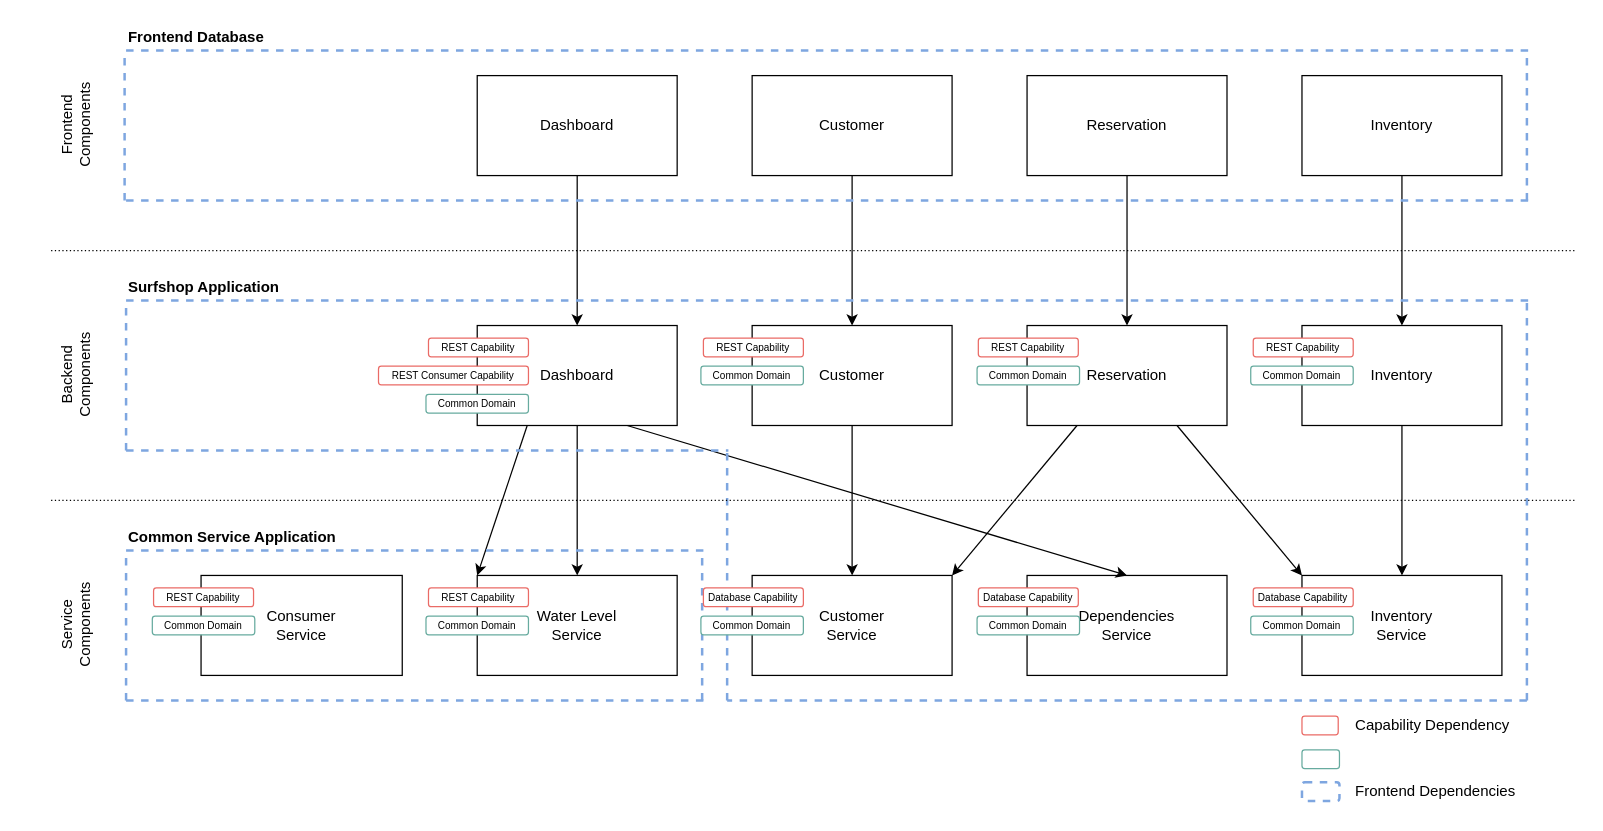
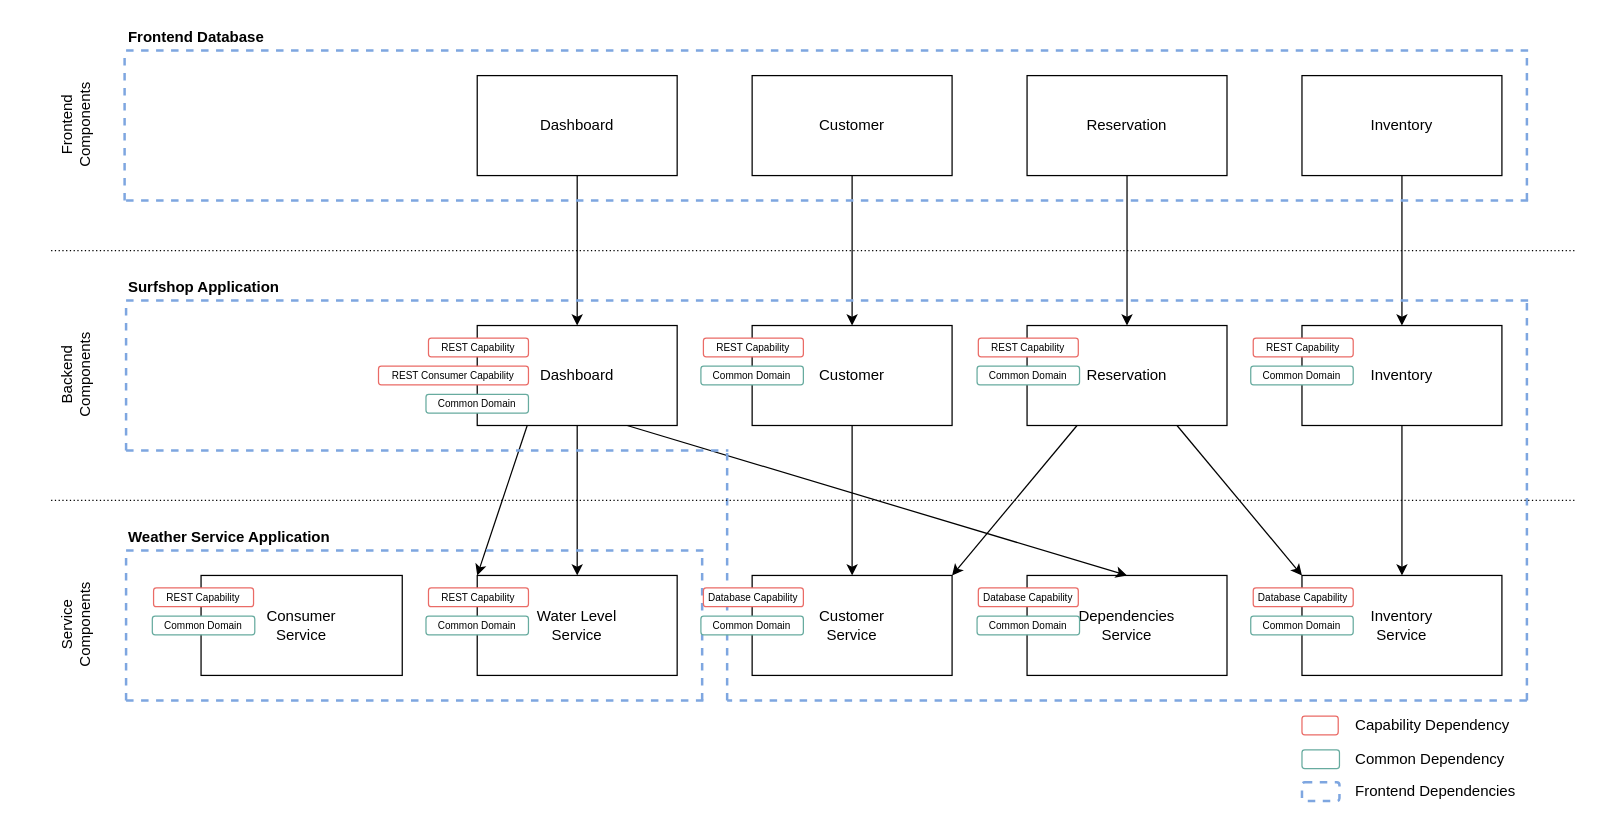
  <mxCell id="0" />
  <mxCell id="1" parent="0" />
  <mxCell id="2" value="Dashboard" style="rounded=0;whiteSpace=wrap;html=1;" vertex="1" parent="1"><mxGeometry x="381" y="260" width="160" height="80" as="geometry" /></mxCell>
  <mxCell id="3" value="Consumer&lt;br&gt;Service" style="rounded=0;whiteSpace=wrap;html=1;" vertex="1" parent="1"><mxGeometry x="160" y="460" width="161" height="80" as="geometry" /></mxCell>
  <mxCell id="4" style="edgeStyle=orthogonalEdgeStyle;rounded=0;orthogonalLoop=1;jettySize=auto;html=1;exitX=0.5;exitY=1;exitDx=0;exitDy=0;" edge="1" parent="1" source="2" target="2"><mxGeometry relative="1" as="geometry" /></mxCell>
  <mxCell id="5" value="Dashboard" style="rounded=0;whiteSpace=wrap;html=1;" vertex="1" parent="1"><mxGeometry x="381" y="60" width="160" height="80" as="geometry" /></mxCell>
  <mxCell id="6" value="Water Level&lt;br&gt;Service" style="rounded=0;whiteSpace=wrap;html=1;" vertex="1" parent="1"><mxGeometry x="381" y="460" width="160" height="80" as="geometry" /></mxCell>
  <mxCell id="7" value="Customer&lt;br&gt;Service" style="rounded=0;whiteSpace=wrap;html=1;" vertex="1" parent="1"><mxGeometry x="601" y="460" width="160" height="80" as="geometry" /></mxCell>
  <mxCell id="8" value="Customer" style="rounded=0;whiteSpace=wrap;html=1;" vertex="1" parent="1"><mxGeometry x="601" y="260" width="160" height="80" as="geometry" /></mxCell>
  <mxCell id="9" value="Customer" style="rounded=0;whiteSpace=wrap;html=1;" vertex="1" parent="1"><mxGeometry x="601" y="60" width="160" height="80" as="geometry" /></mxCell>
  <mxCell id="10" value="Reservation" style="rounded=0;whiteSpace=wrap;html=1;" vertex="1" parent="1"><mxGeometry x="821" y="60" width="160" height="80" as="geometry" /></mxCell>
  <mxCell id="11" value="Reservation" style="rounded=0;whiteSpace=wrap;html=1;" vertex="1" parent="1"><mxGeometry x="821" y="260" width="160" height="80" as="geometry" /></mxCell>
  <mxCell id="12" value="Dependencies&lt;br&gt;Service" style="rounded=0;whiteSpace=wrap;html=1;" vertex="1" parent="1"><mxGeometry x="821" y="460" width="160" height="80" as="geometry" /></mxCell>
  <mxCell id="13" value="Inventory&lt;br&gt;Service" style="rounded=0;whiteSpace=wrap;html=1;" vertex="1" parent="1"><mxGeometry x="1041" y="460" width="160" height="80" as="geometry" /></mxCell>
  <mxCell id="14" value="Inventory" style="rounded=0;whiteSpace=wrap;html=1;" vertex="1" parent="1"><mxGeometry x="1041" y="260" width="160" height="80" as="geometry" /></mxCell>
  <mxCell id="15" value="Inventory" style="rounded=0;whiteSpace=wrap;html=1;" vertex="1" parent="1"><mxGeometry x="1041" y="60" width="160" height="80" as="geometry" /></mxCell>
  <mxCell id="16" value="" style="endArrow=classic;html=1;exitX=0.25;exitY=1;exitDx=0;exitDy=0;entryX=1;entryY=0;entryDx=0;entryDy=0;" edge="1" parent="1" source="2"><mxGeometry width="50" height="50" relative="1" as="geometry"><mxPoint x="681" y="410" as="sourcePoint" /><mxPoint x="381" y="460" as="targetPoint" /></mxGeometry></mxCell>
  <mxCell id="17" value="" style="endArrow=classic;html=1;exitX=0.5;exitY=1;exitDx=0;exitDy=0;entryX=0.5;entryY=0;entryDx=0;entryDy=0;" edge="1" parent="1" source="2" target="6"><mxGeometry width="50" height="50" relative="1" as="geometry"><mxPoint x="701" y="410" as="sourcePoint" /><mxPoint x="751" y="360" as="targetPoint" /></mxGeometry></mxCell>
  <mxCell id="18" value="" style="endArrow=classic;html=1;entryX=0.5;entryY=0;entryDx=0;entryDy=0;exitX=0.75;exitY=1;exitDx=0;exitDy=0;" edge="1" parent="1" source="2" target="12"><mxGeometry width="50" height="50" relative="1" as="geometry"><mxPoint x="721" y="410" as="sourcePoint" /><mxPoint x="771" y="360" as="targetPoint" /></mxGeometry></mxCell>
  <mxCell id="19" value="" style="endArrow=classic;html=1;exitX=0.5;exitY=1;exitDx=0;exitDy=0;entryX=0.5;entryY=0;entryDx=0;entryDy=0;" edge="1" parent="1" source="8" target="7"><mxGeometry width="50" height="50" relative="1" as="geometry"><mxPoint x="721" y="410" as="sourcePoint" /><mxPoint x="771" y="360" as="targetPoint" /></mxGeometry></mxCell>
  <mxCell id="20" value="" style="endArrow=classic;html=1;exitX=0.25;exitY=1;exitDx=0;exitDy=0;entryX=1;entryY=0;entryDx=0;entryDy=0;" edge="1" parent="1" source="11" target="7"><mxGeometry width="50" height="50" relative="1" as="geometry"><mxPoint x="721" y="410" as="sourcePoint" /><mxPoint x="771" y="360" as="targetPoint" /></mxGeometry></mxCell>
  <mxCell id="21" value="" style="endArrow=classic;html=1;exitX=0.75;exitY=1;exitDx=0;exitDy=0;entryX=0;entryY=0;entryDx=0;entryDy=0;" edge="1" parent="1" source="11" target="13"><mxGeometry width="50" height="50" relative="1" as="geometry"><mxPoint x="741" y="410" as="sourcePoint" /><mxPoint x="791" y="360" as="targetPoint" /></mxGeometry></mxCell>
  <mxCell id="22" value="" style="endArrow=classic;html=1;exitX=0.5;exitY=1;exitDx=0;exitDy=0;" edge="1" parent="1" source="10" target="11"><mxGeometry width="50" height="50" relative="1" as="geometry"><mxPoint x="741" y="330" as="sourcePoint" /><mxPoint x="791" y="280" as="targetPoint" /></mxGeometry></mxCell>
  <mxCell id="23" value="" style="endArrow=classic;html=1;exitX=0.5;exitY=1;exitDx=0;exitDy=0;" edge="1" parent="1" source="9" target="8"><mxGeometry width="50" height="50" relative="1" as="geometry"><mxPoint x="721" y="330" as="sourcePoint" /><mxPoint x="771" y="280" as="targetPoint" /></mxGeometry></mxCell>
  <mxCell id="24" value="" style="endArrow=classic;html=1;entryX=0.5;entryY=0;entryDx=0;entryDy=0;exitX=0.5;exitY=1;exitDx=0;exitDy=0;" edge="1" parent="1" source="5" target="2"><mxGeometry width="50" height="50" relative="1" as="geometry"><mxPoint x="701" y="330" as="sourcePoint" /><mxPoint x="751" y="280" as="targetPoint" /></mxGeometry></mxCell>
  <mxCell id="25" value="" style="endArrow=classic;html=1;exitX=0.5;exitY=1;exitDx=0;exitDy=0;" edge="1" parent="1" source="15" target="14"><mxGeometry width="50" height="50" relative="1" as="geometry"><mxPoint x="761" y="330" as="sourcePoint" /><mxPoint x="811" y="280" as="targetPoint" /></mxGeometry></mxCell>
  <mxCell id="26" value="" style="endArrow=classic;html=1;exitX=0.5;exitY=1;exitDx=0;exitDy=0;entryX=0.5;entryY=0;entryDx=0;entryDy=0;" edge="1" parent="1" source="14" target="13"><mxGeometry width="50" height="50" relative="1" as="geometry"><mxPoint x="761" y="410" as="sourcePoint" /><mxPoint x="811" y="360" as="targetPoint" /></mxGeometry></mxCell>
  <mxCell id="27" value="" style="endArrow=none;dashed=1;html=1;strokeWidth=2;strokeColor=#7EA6E0;" edge="1" parent="1"><mxGeometry width="50" height="50" relative="1" as="geometry"><mxPoint x="98.82" y="160" as="sourcePoint" /><mxPoint x="98.82" y="40" as="targetPoint" /></mxGeometry></mxCell>
  <mxCell id="28" value="" style="endArrow=none;dashed=1;html=1;strokeWidth=2;strokeColor=#7EA6E0;" edge="1" parent="1"><mxGeometry width="50" height="50" relative="1" as="geometry"><mxPoint x="1221" y="160" as="sourcePoint" /><mxPoint x="1221" y="40" as="targetPoint" /></mxGeometry></mxCell>
  <mxCell id="29" value="" style="endArrow=none;dashed=1;html=1;strokeWidth=2;strokeColor=#7EA6E0;" edge="1" parent="1"><mxGeometry width="50" height="50" relative="1" as="geometry"><mxPoint x="1222" y="40" as="sourcePoint" /><mxPoint x="100" y="40" as="targetPoint" /></mxGeometry></mxCell>
  <mxCell id="30" value="" style="endArrow=none;dashed=1;html=1;strokeWidth=2;strokeColor=#7EA6E0;" edge="1" parent="1"><mxGeometry width="50" height="50" relative="1" as="geometry"><mxPoint x="100" y="160" as="sourcePoint" /><mxPoint x="1222" y="160" as="targetPoint" /></mxGeometry></mxCell>
  <mxCell id="31" value="" style="endArrow=none;dashed=1;html=1;strokeWidth=2;strokeColor=#7EA6E0;" edge="1" parent="1"><mxGeometry width="50" height="50" relative="1" as="geometry"><mxPoint x="100" y="360" as="sourcePoint" /><mxPoint x="100" y="240" as="targetPoint" /></mxGeometry></mxCell>
  <mxCell id="32" value="" style="endArrow=none;dashed=1;html=1;strokeColor=#7EA6E0;strokeWidth=2;" edge="1" parent="1"><mxGeometry width="50" height="50" relative="1" as="geometry"><mxPoint x="1221" y="560" as="sourcePoint" /><mxPoint x="1221" y="240" as="targetPoint" /></mxGeometry></mxCell>
  <mxCell id="33" value="" style="endArrow=none;dashed=1;html=1;strokeWidth=2;strokeColor=#7EA6E0;" edge="1" parent="1"><mxGeometry width="50" height="50" relative="1" as="geometry"><mxPoint x="581" y="560" as="sourcePoint" /><mxPoint x="581" y="360" as="targetPoint" /></mxGeometry></mxCell>
  <mxCell id="34" value="" style="endArrow=none;dashed=1;html=1;strokeWidth=2;strokeColor=#7EA6E0;" edge="1" parent="1"><mxGeometry width="50" height="50" relative="1" as="geometry"><mxPoint x="1222" y="240" as="sourcePoint" /><mxPoint x="100" y="240" as="targetPoint" /></mxGeometry></mxCell>
  <mxCell id="35" value="" style="endArrow=none;dashed=1;html=1;strokeWidth=2;strokeColor=#7EA6E0;" edge="1" parent="1"><mxGeometry width="50" height="50" relative="1" as="geometry"><mxPoint x="1221" y="560" as="sourcePoint" /><mxPoint x="581" y="560" as="targetPoint" /></mxGeometry></mxCell>
  <mxCell id="36" value="" style="endArrow=none;dashed=1;html=1;strokeWidth=2;strokeColor=#7EA6E0;" edge="1" parent="1"><mxGeometry width="50" height="50" relative="1" as="geometry"><mxPoint x="100" y="360" as="sourcePoint" /><mxPoint x="582" y="360" as="targetPoint" /></mxGeometry></mxCell>
  <mxCell id="37" value="" style="endArrow=none;dashed=1;html=1;strokeWidth=2;strokeColor=#7EA6E0;" edge="1" parent="1"><mxGeometry width="50" height="50" relative="1" as="geometry"><mxPoint x="562" y="560" as="sourcePoint" /><mxPoint x="100" y="560" as="targetPoint" /></mxGeometry></mxCell>
  <mxCell id="38" value="" style="endArrow=none;dashed=1;html=1;strokeWidth=2;strokeColor=#7EA6E0;" edge="1" parent="1"><mxGeometry width="50" height="50" relative="1" as="geometry"><mxPoint x="561" y="560" as="sourcePoint" /><mxPoint x="561" y="440" as="targetPoint" /></mxGeometry></mxCell>
  <mxCell id="39" value="" style="endArrow=none;dashed=1;html=1;strokeWidth=2;strokeColor=#7EA6E0;" edge="1" parent="1"><mxGeometry width="50" height="50" relative="1" as="geometry"><mxPoint x="100" y="560" as="sourcePoint" /><mxPoint x="100" y="440" as="targetPoint" /></mxGeometry></mxCell>
  <mxCell id="40" value="" style="endArrow=none;dashed=1;html=1;strokeWidth=2;strokeColor=#7EA6E0;" edge="1" parent="1"><mxGeometry width="50" height="50" relative="1" as="geometry"><mxPoint x="100" y="440" as="sourcePoint" /><mxPoint x="562" y="440" as="targetPoint" /></mxGeometry></mxCell>
- <mxCell id="41" value="Common Service Application" style="text;html=1;resizable=0;autosize=1;align=left;verticalAlign=middle;points=[];fillColor=none;strokeColor=none;rounded=0;fontStyle=1" vertex="1" parent="1"><mxGeometry x="100" y="420" width="180" height="20" as="geometry" /></mxCell>
+ <mxCell id="41" value="Weather Service Application" style="text;html=1;resizable=0;autosize=1;align=left;verticalAlign=middle;points=[];fillColor=none;strokeColor=none;rounded=0;fontStyle=1" vertex="1" parent="1"><mxGeometry x="100" y="420" width="180" height="20" as="geometry" /></mxCell>
  <mxCell id="42" value="Frontend Database" style="text;html=1;resizable=0;autosize=1;align=left;verticalAlign=middle;points=[];fillColor=none;strokeColor=none;rounded=0;fontStyle=1" vertex="1" parent="1"><mxGeometry x="100" y="20" width="140" height="20" as="geometry" /></mxCell>
  <mxCell id="43" value="Surfshop Application" style="text;html=1;resizable=0;autosize=1;align=left;verticalAlign=middle;points=[];fillColor=none;strokeColor=none;rounded=0;fontStyle=1" vertex="1" parent="1"><mxGeometry x="100" y="220" width="140" height="20" as="geometry" /></mxCell>
  <mxCell id="44" value="" style="endArrow=none;dashed=1;html=1;dashPattern=1 2;strokeWidth=1;" edge="1" parent="1"><mxGeometry width="50" height="50" relative="1" as="geometry"><mxPoint y="400" as="sourcePoint" x="40" /><mxPoint x="1260" y="400" as="targetPoint" /></mxGeometry></mxCell>
  <mxCell id="45" value="" style="endArrow=none;dashed=1;html=1;dashPattern=1 2;strokeWidth=1;" edge="1" parent="1"><mxGeometry width="50" height="50" relative="1" as="geometry"><mxPoint y="200" as="sourcePoint" x="40" /><mxPoint x="1260" y="200" as="targetPoint" /></mxGeometry></mxCell>
  <mxCell id="46" value="Frontend&lt;br&gt;Components" style="text;html=1;resizable=0;autosize=1;align=center;verticalAlign=middle;points=[];fillColor=none;strokeColor=none;rounded=0;rotation=-90;" vertex="1" parent="1"><mxGeometry x="20" y="85" width="80" height="30" as="geometry" /></mxCell>
  <mxCell id="47" value="Backend&lt;br&gt;Components" style="text;html=1;resizable=0;autosize=1;align=center;verticalAlign=middle;points=[];fillColor=none;strokeColor=none;rounded=0;rotation=-90;" vertex="1" parent="1"><mxGeometry x="20" y="285" width="80" height="30" as="geometry" /></mxCell>
  <mxCell id="48" value="Service&lt;br&gt;Components" style="text;html=1;resizable=0;autosize=1;align=center;verticalAlign=middle;points=[];fillColor=none;strokeColor=none;rounded=0;rotation=-90;" vertex="1" parent="1"><mxGeometry x="20" y="485" width="80" height="30" as="geometry" /></mxCell>
  <mxCell id="49" value="REST Capability" style="rounded=1;whiteSpace=wrap;html=1;strokeWidth=1;fontSize=8;strokeColor=#EA6B66;" vertex="1" parent="1"><mxGeometry x="562" y="270" width="80" height="15" as="geometry" /></mxCell>
  <mxCell id="50" value="REST Capability" style="rounded=1;whiteSpace=wrap;html=1;strokeWidth=1;fontSize=8;labelBackgroundColor=none;labelBorderColor=none;strokeColor=#EA6B66;" vertex="1" parent="1"><mxGeometry x="342" y="270" width="80" height="15" as="geometry" /></mxCell>
  <mxCell id="51" value="REST Capability" style="rounded=1;whiteSpace=wrap;html=1;strokeWidth=1;fontSize=8;strokeColor=#EA6B66;" vertex="1" parent="1"><mxGeometry x="782" y="270" width="80" height="15" as="geometry" /></mxCell>
  <mxCell id="52" value="REST Capability" style="rounded=1;whiteSpace=wrap;html=1;strokeWidth=1;fontSize=8;strokeColor=#EA6B66;" vertex="1" parent="1"><mxGeometry x="1002" y="270" width="80" height="15" as="geometry" /></mxCell>
  <mxCell id="53" value="REST Capability" style="rounded=1;whiteSpace=wrap;html=1;strokeWidth=1;fontSize=8;strokeColor=#EA6B66;" vertex="1" parent="1"><mxGeometry x="122" y="470" width="80" height="15" as="geometry" /></mxCell>
  <mxCell id="54" style="edgeStyle=orthogonalEdgeStyle;rounded=0;orthogonalLoop=1;jettySize=auto;html=1;exitX=0.5;exitY=1;exitDx=0;exitDy=0;dashed=1;dashPattern=1 2;fontSize=8;" edge="1" parent="1" source="53" target="53"><mxGeometry relative="1" as="geometry" /></mxCell>
  <mxCell id="55" value="REST Capability" style="rounded=1;whiteSpace=wrap;html=1;strokeWidth=1;fontSize=8;strokeColor=#EA6B66;" vertex="1" parent="1"><mxGeometry x="342" y="470" width="80" height="15" as="geometry" /></mxCell>
  <mxCell id="56" value="Database Capability" style="rounded=1;whiteSpace=wrap;html=1;strokeWidth=1;fontSize=8;strokeColor=#EA6B66;" vertex="1" parent="1"><mxGeometry x="562" y="470" width="80" height="15" as="geometry" /></mxCell>
  <mxCell id="57" value="Database Capability" style="rounded=1;whiteSpace=wrap;html=1;strokeWidth=1;fontSize=8;strokeColor=#EA6B66;" vertex="1" parent="1"><mxGeometry x="782" y="470" width="80" height="15" as="geometry" /></mxCell>
  <mxCell id="58" value="Database Capability" style="rounded=1;whiteSpace=wrap;html=1;strokeWidth=1;fontSize=8;strokeColor=#EA6B66;" vertex="1" parent="1"><mxGeometry x="1002" y="470" width="80" height="15" as="geometry" /></mxCell>
  <mxCell id="59" value="REST Consumer Capability" style="rounded=1;whiteSpace=wrap;html=1;strokeWidth=1;fontSize=8;strokeColor=#EA6B66;" vertex="1" parent="1"><mxGeometry x="302" y="292.5" width="120" height="15" as="geometry" /></mxCell>
  <mxCell id="60" value="Common Domain" style="rounded=1;whiteSpace=wrap;html=1;strokeWidth=1;fontSize=8;strokeColor=#67AB9F;" vertex="1" parent="1"><mxGeometry x="340" y="315" width="82" height="15" as="geometry" /></mxCell>
  <mxCell id="61" value="Common Domain" style="rounded=1;whiteSpace=wrap;html=1;strokeWidth=1;fontSize=8;strokeColor=#67AB9F;" vertex="1" parent="1"><mxGeometry x="560" y="292.5" width="82" height="15" as="geometry" /></mxCell>
  <mxCell id="62" value="Common Domain" style="rounded=1;whiteSpace=wrap;html=1;strokeWidth=1;fontSize=8;strokeColor=#67AB9F;" vertex="1" parent="1"><mxGeometry x="781" y="292.5" width="82" height="15" as="geometry" /></mxCell>
  <mxCell id="63" value="Common Domain" style="rounded=1;whiteSpace=wrap;html=1;strokeWidth=1;fontSize=8;strokeColor=#67AB9F;" vertex="1" parent="1"><mxGeometry x="1000" y="292.5" width="82" height="15" as="geometry" /></mxCell>
  <mxCell id="64" value="Common Domain" style="rounded=1;whiteSpace=wrap;html=1;strokeWidth=1;fontSize=8;strokeColor=#67AB9F;" vertex="1" parent="1"><mxGeometry x="340" y="492.5" width="82" height="15" as="geometry" /></mxCell>
  <mxCell id="65" value="Common Domain" style="rounded=1;whiteSpace=wrap;html=1;strokeWidth=1;fontSize=8;strokeColor=#67AB9F;" vertex="1" parent="1"><mxGeometry x="121" y="492.5" width="82" height="15" as="geometry" /></mxCell>
  <mxCell id="66" value="Common Domain" style="rounded=1;whiteSpace=wrap;html=1;strokeWidth=1;fontSize=8;strokeColor=#67AB9F;" vertex="1" parent="1"><mxGeometry x="560" y="492.5" width="82" height="15" as="geometry" /></mxCell>
  <mxCell id="67" value="Common Domain" style="rounded=1;whiteSpace=wrap;html=1;strokeWidth=1;fontSize=8;strokeColor=#67AB9F;" vertex="1" parent="1"><mxGeometry x="781" y="492.5" width="82" height="15" as="geometry" /></mxCell>
  <mxCell id="68" value="Common Domain" style="rounded=1;whiteSpace=wrap;html=1;strokeWidth=1;fontSize=8;strokeColor=#67AB9F;" vertex="1" parent="1"><mxGeometry x="1000" y="492.5" width="82" height="15" as="geometry" /></mxCell>
  <mxCell id="69" value="" style="rounded=1;whiteSpace=wrap;html=1;strokeWidth=1;fontSize=8;strokeColor=#EA6B66;" vertex="1" parent="1"><mxGeometry x="1041" y="572.5" width="29" height="15" as="geometry" /></mxCell>
  <mxCell id="70" value="&lt;br&gt;" style="rounded=1;whiteSpace=wrap;html=1;strokeWidth=1;fontSize=8;strokeColor=#67AB9F;" vertex="1" parent="1"><mxGeometry x="1041" y="599.5" width="30" height="15" as="geometry" /></mxCell>
  <mxCell id="71" value="" style="rounded=1;whiteSpace=wrap;html=1;strokeWidth=2;fontSize=8;strokeColor=#7EA6E0;dashed=1;" vertex="1" parent="1"><mxGeometry x="1041" y="625.5" width="30" height="15" as="geometry" /></mxCell>
  <mxCell id="72" value="Capability Dependency" style="text;html=1;resizable=0;autosize=1;align=left;verticalAlign=middle;points=[];fillColor=none;strokeColor=none;rounded=0;fontStyle=0" vertex="1" parent="1"><mxGeometry x="1082" y="570" width="140" height="20" as="geometry" /></mxCell>
+ <mxCell id="73" value="Common Dependency" style="text;html=1;resizable=0;autosize=1;align=left;verticalAlign=middle;points=[];fillColor=none;strokeColor=none;rounded=0;fontStyle=0" vertex="1" parent="1"><mxGeometry x="1082" y="597" width="130" height="20" as="geometry" /></mxCell>
  <mxCell id="74" value="Frontend Dependencies" style="text;html=1;resizable=0;autosize=1;align=left;verticalAlign=middle;points=[];fillColor=none;strokeColor=none;rounded=0;fontStyle=0" vertex="1" parent="1"><mxGeometry x="1082" y="623" width="150" height="20" as="geometry" /></mxCell>
